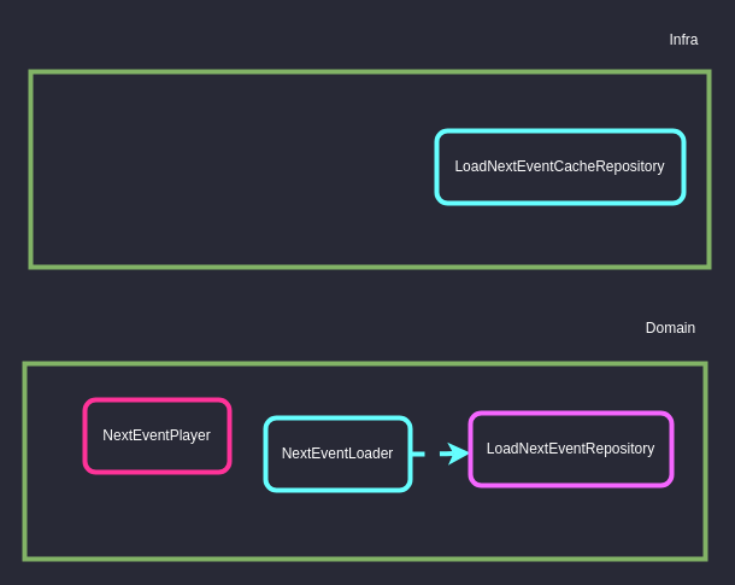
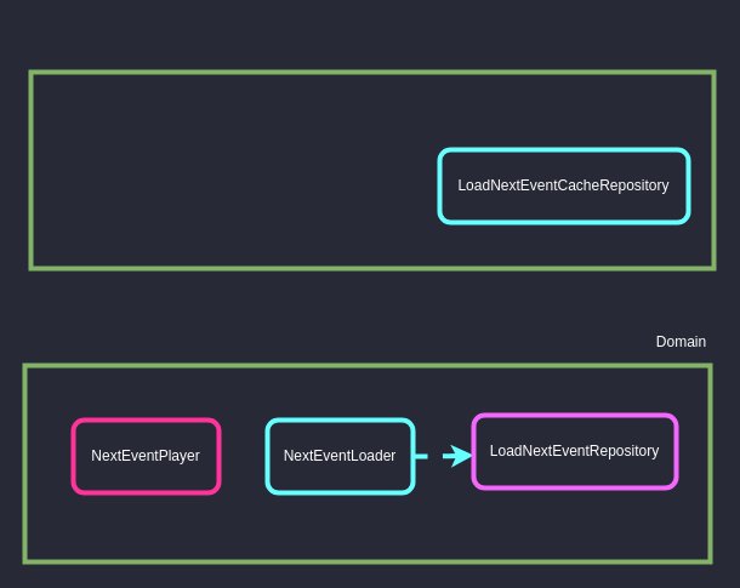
  <mxCell id="0" />
  <mxCell id="1" parent="0" />
  <mxCell id="2" value="" style="whiteSpace=wrap;html=1;rounded=0;fillColor=none;strokeColor=#82b366;strokeWidth=4;fillStyle=solid;" vertex="1" parent="1"><mxGeometry x="20" y="301" width="565" height="162" as="geometry" /></mxCell>
- <mxCell id="3" value="&lt;font style=&quot;color: rgb(255, 255, 255);&quot;&gt;Domain&lt;/font&gt;" style="text;html=1;align=center;verticalAlign=middle;resizable=0;points=[];autosize=1;strokeColor=none;fillColor=none;" vertex="1" parent="1"><mxGeometry x="526" y="259" width="59" height="26" as="geometry" /></mxCell>
- <mxCell id="4" value="&lt;font style=&quot;color: rgb(255, 255, 255);&quot;&gt;NextEventPlayer&lt;/font&gt;" style="whiteSpace=wrap;html=1;rounded=1;strokeColor=#FF3399;strokeWidth=4;fillColor=none;" vertex="1" parent="1"><mxGeometry x="70" y="331" width="120" height="60" as="geometry" /></mxCell>
+ <mxCell id="3" value="&lt;font style=&quot;color: rgb(255, 255, 255);&quot;&gt;Domain&lt;/font&gt;" style="text;html=1;align=center;verticalAlign=middle;resizable=0;points=[];autosize=1;strokeColor=none;fillColor=none;" vertex="1" parent="1"><mxGeometry x="531" y="269" width="59" height="26" as="geometry" /></mxCell>
+ <mxCell id="4" value="&lt;font style=&quot;color: rgb(255, 255, 255);&quot;&gt;NextEventPlayer&lt;/font&gt;" style="whiteSpace=wrap;html=1;rounded=1;strokeColor=#FF3399;strokeWidth=4;fillColor=none;" vertex="1" parent="1"><mxGeometry x="60" y="346" width="120" height="60" as="geometry" /></mxCell>
  <mxCell id="5" style="edgeStyle=none;html=1;rounded=1;strokeColor=light-dark(#66ffff, #ededed);align=center;verticalAlign=middle;fontFamily=Helvetica;fontSize=11;fontColor=default;labelBackgroundColor=default;endArrow=classic;strokeWidth=4;dashed=1;" edge="1" parent="1" source="6" target="10"><mxGeometry relative="1" as="geometry"><Array as="points"><mxPoint x="362" y="376" /></Array></mxGeometry></mxCell>
  <mxCell id="6" value="&lt;font style=&quot;color: light-dark(rgb(255, 255, 255), rgb(237, 237, 237));&quot;&gt;NextEventLoader&lt;/font&gt;" style="whiteSpace=wrap;html=1;rounded=1;strokeColor=#66FFFF;strokeWidth=4;fillColor=none;" vertex="1" parent="1"><mxGeometry x="220" y="346" width="120" height="60" as="geometry" /></mxCell>
  <mxCell id="7" value="" style="whiteSpace=wrap;html=1;rounded=0;fillColor=none;strokeColor=#82b366;strokeWidth=4;fillStyle=solid;" vertex="1" parent="1"><mxGeometry x="25" y="59" width="563" height="162" as="geometry" /></mxCell>
- <mxCell id="8" value="&lt;font style=&quot;color: rgb(255, 255, 255);&quot;&gt;Infra&lt;/font&gt;" style="text;html=1;align=center;verticalAlign=middle;resizable=0;points=[];autosize=1;strokeColor=none;fillColor=none;" vertex="1" parent="1"><mxGeometry x="546" y="20" width="42" height="26" as="geometry" /></mxCell>
- <mxCell id="9" value="&lt;font style=&quot;color: light-dark(rgb(255, 255, 255), rgb(237, 237, 237));&quot;&gt;LoadNextEventCacheRepository&lt;/font&gt;" style="whiteSpace=wrap;html=1;rounded=1;strokeColor=#66FFFF;strokeWidth=4;fillColor=none;" vertex="1" parent="1"><mxGeometry x="362" y="108" width="205" height="60" as="geometry" /></mxCell>
+ <mxCell id="9" value="&lt;font style=&quot;color: light-dark(rgb(255, 255, 255), rgb(237, 237, 237));&quot;&gt;LoadNextEventCacheRepository&lt;/font&gt;" style="whiteSpace=wrap;html=1;rounded=1;strokeColor=#66FFFF;strokeWidth=4;fillColor=none;" vertex="1" parent="1"><mxGeometry x="362" y="123" width="205" height="60" as="geometry" /></mxCell>
  <mxCell id="10" value="&lt;font style=&quot;color: light-dark(rgb(255, 255, 255), rgb(237, 237, 237));&quot;&gt;LoadNextEventRepository&lt;/font&gt;" style="whiteSpace=wrap;html=1;rounded=1;strokeColor=light-dark(#f566ff, #004a4a);strokeWidth=4;fillColor=none;" vertex="1" parent="1"><mxGeometry x="390" y="342" width="167" height="60" as="geometry" /></mxCell>
